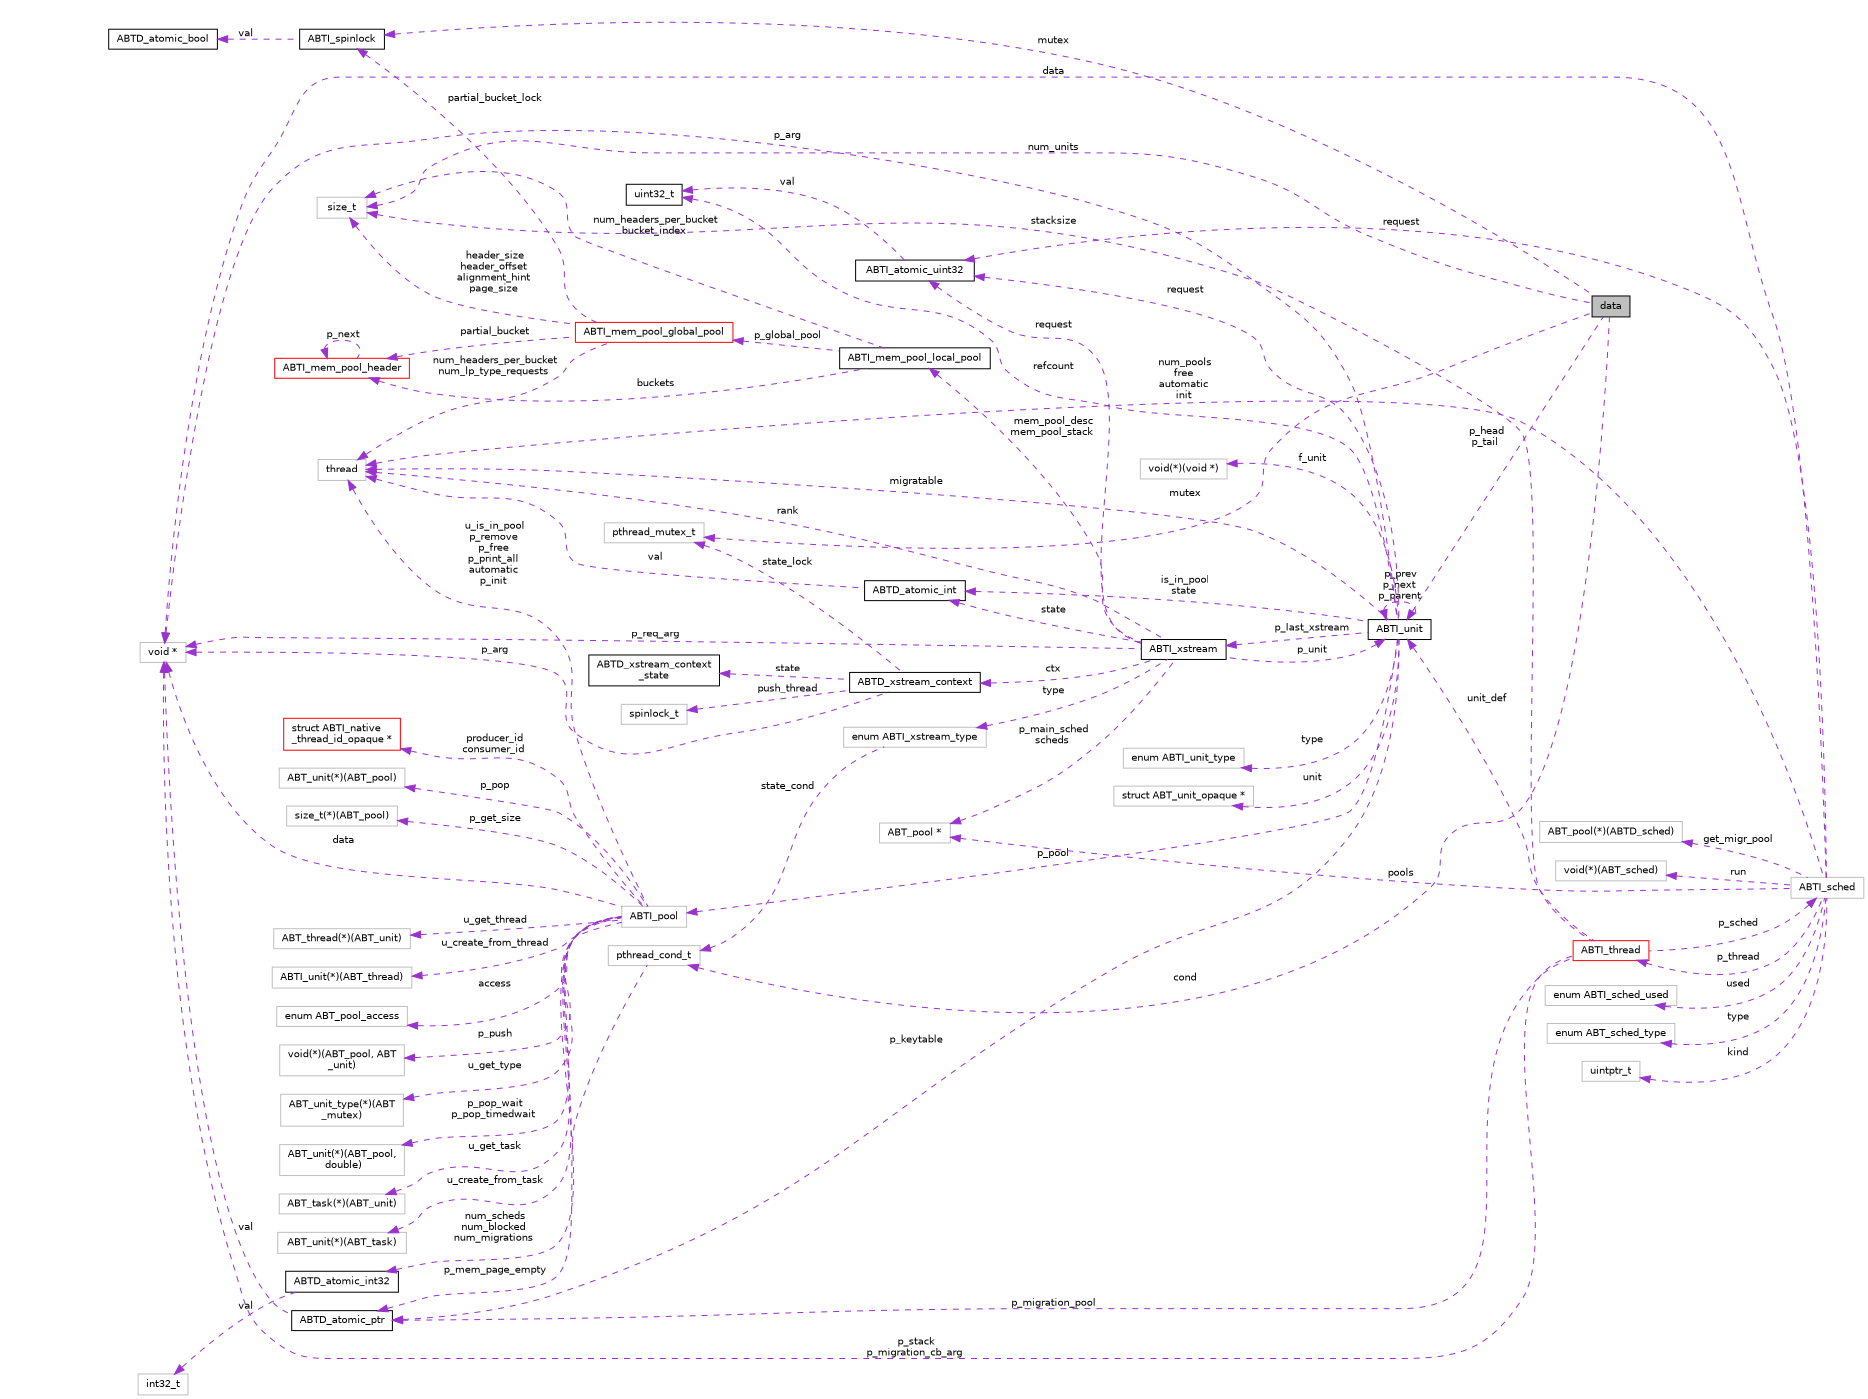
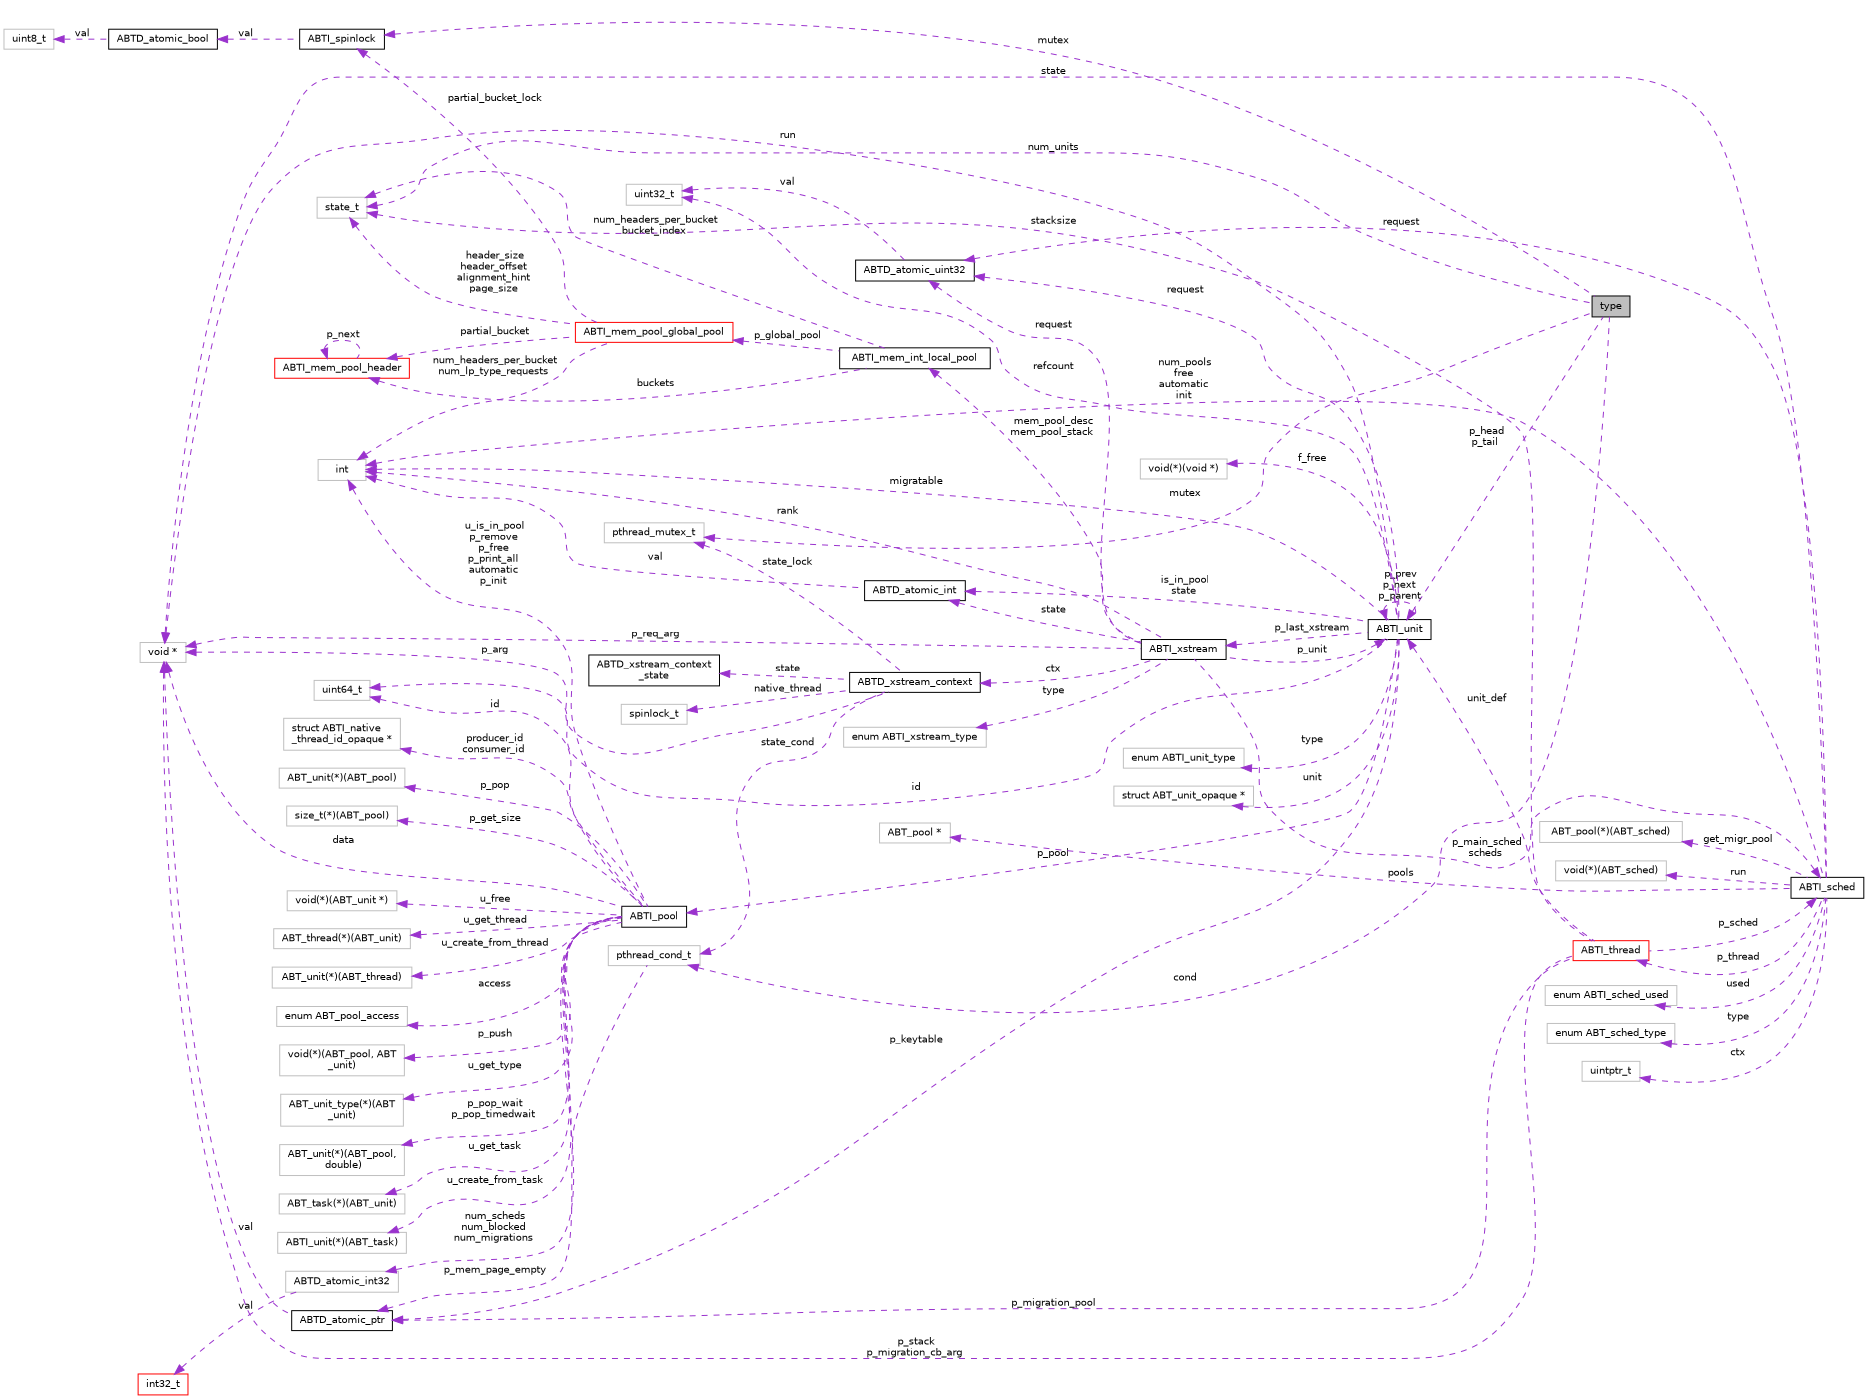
  digraph {
    rankdir=LR
    node [color=grey75 fillcolor=white fontname=Helvetica fontsize=10 shape=record style=filled]
    edge [color=darkorchid3 dir=back fontname=Helvetica fontsize=10 labelfontname=Helvetica labelfontsize=10 style=dashed]
-   n1 [color=black fillcolor=grey75 fontcolor=black height=0.2 label=data width=0.4]
+   n1 [color=black fillcolor=grey75 fontcolor=black height=0.2 label=type width=0.4]
    n2 [color=black height=0.2 label=ABTI_spinlock width=0.4]
    n3 [color=red height=0.2 label=ABTI_mem_pool_global_pool width=0.4]
-   n4 [color=black height=0.2 label=ABTI_mem_pool_local_pool width=0.4]
+   n4 [color=black height=0.2 label=ABTI_mem_int_local_pool width=0.4]
    n5 [color=black height=0.2 label=ABTD_atomic_bool width=0.4]
-   n7 [height=0.2 label=size_t width=0.4]
+   n6 [height=0.2 label=uint8_t width=0.4]
+   n7 [height=0.2 label=state_t width=0.4]
    n8 [color=red height=0.2 label=ABTI_thread width=0.4]
-   n9 [height=0.2 label=ABTI_sched width=0.4]
+   n9 [color=black height=0.2 label=ABTI_sched width=0.4]
    n10 [color=black height=0.2 label=ABTI_xstream width=0.4]
    n11 [height=0.2 label=pthread_mutex_t width=0.4]
    n12 [color=black height=0.2 label=ABTD_xstream_context width=0.4]
    n13 [height=0.2 label=pthread_cond_t width=0.4]
    n14 [color=black height=0.2 label=ABTI_unit width=0.4]
    n15 [height=0.2 label="void(*)(void *)" width=0.4]
-   n17 [height=0.2 label=ABTI_pool width=0.4]
+   n16 [height=0.2 label=uint64_t width=0.4]
+   n17 [color=black height=0.2 label=ABTI_pool width=0.4]
    n18 [height=0.2 label="size_t(*)(ABT_pool)" width=0.4]
+   n19 [height=0.2 label="void(*)(ABT_unit *)" width=0.4]
    n20 [height=0.2 label="ABT_thread(*)(ABT_unit)" width=0.4]
-   n21 [height=0.2 label="ABTI_unit(*)(ABT_thread)" width=0.4]
+   n21 [height=0.2 label="ABT_unit(*)(ABT_thread)" width=0.4]
    n22 [height=0.2 label="enum ABT_pool_access" width=0.4]
    n23 [height=0.2 label="void(*)(ABT_pool, ABT\l_unit)" width=0.4]
-   n24 [height=0.2 label="ABT_unit_type(*)(ABT\l_mutex)" width=0.4]
+   n24 [height=0.2 label="ABT_unit_type(*)(ABT\l_unit)" width=0.4]
    n25 [height=0.2 label="ABT_unit(*)(ABT_pool,\l double)" width=0.4]
-   n26 [height=0.2 label=thread width=0.4]
+   n26 [height=0.2 label=int width=0.4]
    n27 [color=black height=0.2 label=ABTD_atomic_int width=0.4]
-   n28 [color=black height=0.2 label=ABTD_atomic_int32 width=0.4]
-   n29 [height=0.2 label=int32_t width=0.4]
+   n28 [height=0.2 label=ABTD_atomic_int32 width=0.4]
+   n29 [color=red height=0.2 label=int32_t width=0.4]
    n30 [height=0.2 label="ABT_task(*)(ABT_unit)" width=0.4]
-   n31 [height=0.2 label="ABT_unit(*)(ABT_task)" width=0.4]
-   n32 [color=red height=0.2 label="struct ABTI_native\l_thread_id_opaque *" width=0.4]
+   n31 [height=0.2 label="ABTI_unit(*)(ABT_task)" width=0.4]
+   n32 [height=0.2 label="struct ABTI_native\l_thread_id_opaque *" width=0.4]
    n33 [height=0.2 label="ABT_unit(*)(ABT_pool)" width=0.4]
    n34 [height=0.2 label="void *" width=0.4]
    n35 [color=black height=0.2 label=ABTD_atomic_ptr width=0.4]
    n36 [color=black height=0.2 label="ABTD_xstream_context\l_state" width=0.4]
    n37 [height=0.2 label=spinlock_t width=0.4]
-   n38 [height=0.2 label="ABT_pool(*)(ABTD_sched)" width=0.4]
+   n38 [height=0.2 label="ABT_pool(*)(ABT_sched)" width=0.4]
    n39 [height=0.2 label="void(*)(ABT_sched)" width=0.4]
    n40 [height=0.2 label="ABT_pool *" width=0.4]
-   n41 [color=black height=0.2 label=ABTI_atomic_uint32 width=0.4]
-   n42 [color=black height=0.2 label=uint32_t width=0.4]
+   n41 [color=black height=0.2 label=ABTD_atomic_uint32 width=0.4]
+   n42 [height=0.2 label=uint32_t width=0.4]
    n43 [height=0.2 label="enum ABTI_sched_used" width=0.4]
    n44 [height=0.2 label="enum ABT_sched_type" width=0.4]
    n45 [height=0.2 label=uintptr_t width=0.4]
    n46 [height=0.2 label="enum ABTI_xstream_type" width=0.4]
    n47 [color=red height=0.2 label=ABTI_mem_pool_header width=0.4]
    n48 [height=0.2 label="enum ABTI_unit_type" width=0.4]
    n49 [height=0.2 label="struct ABT_unit_opaque *" width=0.4]
    n2 -> n1 [label=" mutex"]
    n2 -> n3 [label=" partial_bucket_lock"]
    n3 -> n4 [label=" p_global_pool"]
    n4 -> n10 [label=" mem_pool_desc\nmem_pool_stack"]
    n5 -> n2 [label=" val"]
+   n6 -> n5 [label=" val"]
    n7 -> n1 [label=" num_units"]
    n7 -> n3 [label=" header_size\nheader_offset\nalignment_hint\npage_size"]
    n7 -> n4 [label=" num_headers_per_bucket\nbucket_index"]
    n7 -> n8 [label=" stacksize"]
    n8 -> n9 [label=" p_thread"]
    n9 -> n8 [label=" p_sched"]
-   n40 -> n10 [label=" p_main_sched\nscheds"]
+   n9 -> n10 [label=" p_main_sched\nscheds"]
    n10 -> n14 [label=" p_last_xstream"]
    n11 -> n1 [label=" mutex"]
    n11 -> n12 [label=" state_lock"]
    n12 -> n10 [label=" ctx"]
    n13 -> n1 [label=" cond"]
-   n13 -> n46 [label=" state_cond"]
+   n13 -> n12 [label=" state_cond"]
    n14 -> n1 [label=" p_head\np_tail"]
    n14 -> n8 [label=" unit_def"]
    n14 -> n10 [label=" p_unit"]
    n14 -> n14 [label=" p_prev\np_next\np_parent"]
-   n15 -> n14 [label=" f_unit"]
+   n15 -> n14 [label=" f_free"]
+   n16 -> n14 [label=" id"]
+   n16 -> n17 [label=" id"]
    n17 -> n14 [label=" p_pool"]
    n18 -> n17 [label=" p_get_size"]
+   n19 -> n17 [label=" u_free"]
    n20 -> n17 [label=" u_get_thread"]
    n21 -> n17 [label=" u_create_from_thread"]
    n22 -> n17 [label=" access"]
    n23 -> n17 [label=" p_push"]
    n24 -> n17 [label=" u_get_type"]
    n25 -> n17 [label=" p_pop_wait\np_pop_timedwait"]
    n26 -> n3 [label=" num_headers_per_bucket\nnum_lp_type_requests"]
    n26 -> n9 [label=" num_pools\nfree\nautomatic\ninit"]
    n26 -> n10 [label=" rank"]
    n26 -> n14 [label=" migratable"]
    n26 -> n17 [label=" u_is_in_pool\np_remove\np_free\np_print_all\nautomatic\np_init"]
    n26 -> n27 [label=" val"]
    n27 -> n10 [label=" state"]
    n27 -> n14 [label=" is_in_pool\nstate"]
    n28 -> n17 [label=" num_scheds\nnum_blocked\nnum_migrations"]
    n29 -> n28 [label=" val"]
    n30 -> n17 [label=" u_get_task"]
    n31 -> n17 [label=" u_create_from_task"]
    n32 -> n17 [label=" producer_id\nconsumer_id"]
    n33 -> n17 [label=" p_pop"]
    n34 -> n8 [label=" p_stack\np_migration_cb_arg"]
-   n34 -> n9 [label=" data"]
+   n34 -> n9 [label=" state"]
    n34 -> n10 [label=" p_req_arg"]
    n34 -> n12 [label=" p_arg"]
-   n34 -> n14 [label=" p_arg"]
+   n34 -> n14 [label=" run"]
    n34 -> n17 [label=" data"]
    n34 -> n35 [label=" val"]
    n35 -> n8 [label=" p_migration_pool"]
    n35 -> n13 [label=" p_mem_page_empty"]
    n35 -> n14 [label=" p_keytable"]
    n36 -> n12 [label=" state"]
-   n37 -> n12 [label=" push_thread"]
+   n37 -> n12 [label=" native_thread"]
    n38 -> n9 [label=" get_migr_pool"]
    n39 -> n9 [label=" run"]
    n40 -> n9 [label=" pools"]
    n41 -> n9 [label=" request"]
    n41 -> n10 [label=" request"]
    n41 -> n14 [label=" request"]
    n42 -> n14 [label=" refcount"]
    n42 -> n41 [label=" val"]
    n43 -> n9 [label=" used"]
    n44 -> n9 [label=" type"]
-   n45 -> n9 [label=" kind"]
+   n45 -> n9 [label=" ctx"]
    n46 -> n10 [label=" type"]
    n47 -> n3 [label=" partial_bucket"]
    n47 -> n4 [label=" buckets"]
    n47 -> n47 [label=" p_next"]
    n48 -> n14 [label=" type"]
    n49 -> n14 [label=" unit"]
  }
